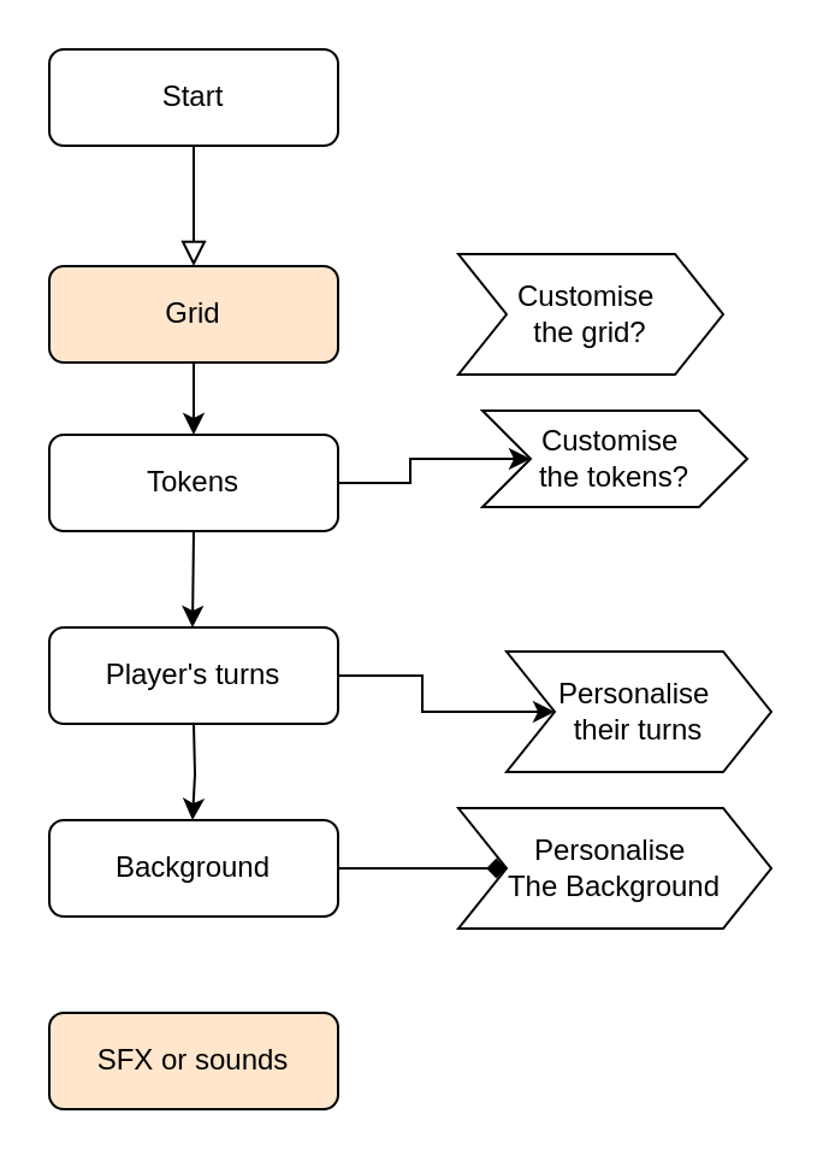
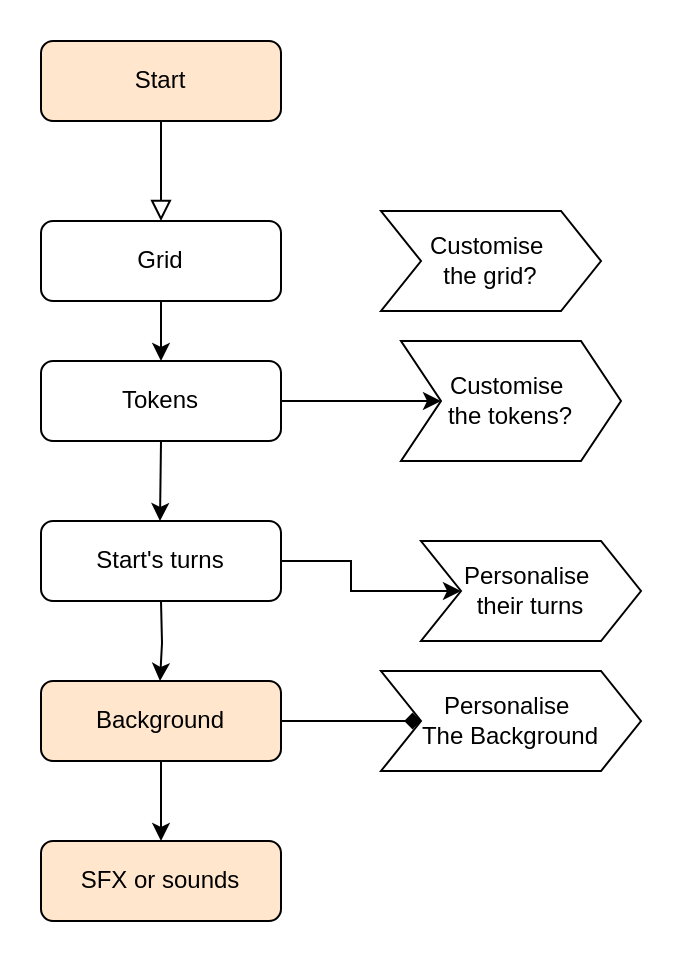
  <mxCell id="0" />
  <mxCell id="1" parent="0" />
  <mxCell id="2" value="" style="rounded=0;html=1;jettySize=auto;orthogonalLoop=1;fontSize=11;endArrow=block;endFill=0;endSize=8;strokeWidth=1;shadow=0;labelBackgroundColor=none;edgeStyle=orthogonalEdgeStyle;" parent="1" source="3" edge="1"><mxGeometry relative="1" as="geometry"><mxPoint x="80" y="110" as="targetPoint" /></mxGeometry></mxCell>
- <mxCell id="3" value="Start" style="rounded=1;whiteSpace=wrap;html=1;fontSize=12;glass=0;strokeWidth=1;shadow=0;" parent="1" vertex="1"><mxGeometry x="20" y="20" width="120" height="40" as="geometry" /></mxCell>
+ <mxCell id="3" value="Start" style="rounded=1;whiteSpace=wrap;html=1;fontSize=12;glass=0;strokeWidth=1;shadow=0;fillColor=#ffe6cc;" parent="1" vertex="1"><mxGeometry x="20" y="20" width="120" height="40" as="geometry" /></mxCell>
  <mxCell id="4" style="edgeStyle=orthogonalEdgeStyle;rounded=0;orthogonalLoop=1;jettySize=auto;html=1;" edge="1" parent="1" source="5"><mxGeometry relative="1" as="geometry"><mxPoint x="80" y="180" as="targetPoint" /></mxGeometry></mxCell>
- <mxCell id="5" value="Grid" style="rounded=1;whiteSpace=wrap;html=1;fontSize=12;glass=0;strokeWidth=1;shadow=0;fillColor=#ffe6cc;" vertex="1" parent="1"><mxGeometry x="20" y="110" width="120" height="40" as="geometry" /></mxCell>
+ <mxCell id="5" value="Grid" style="rounded=1;whiteSpace=wrap;html=1;fontSize=12;glass=0;strokeWidth=1;shadow=0;" vertex="1" parent="1"><mxGeometry x="20" y="110" width="120" height="40" as="geometry" /></mxCell>
  <mxCell id="6" value="" style="edgeStyle=orthogonalEdgeStyle;rounded=0;orthogonalLoop=1;jettySize=auto;html=1;" edge="1" parent="1" source="7" target="16"><mxGeometry relative="1" as="geometry" /></mxCell>
  <mxCell id="7" value="Tokens" style="rounded=1;whiteSpace=wrap;html=1;fontSize=12;glass=0;strokeWidth=1;shadow=0;" vertex="1" parent="1"><mxGeometry x="20" y="180" width="120" height="40" as="geometry" /></mxCell>
  <mxCell id="8" value="" style="edgeStyle=orthogonalEdgeStyle;rounded=0;orthogonalLoop=1;jettySize=auto;html=1;" edge="1" parent="1" source="9" target="18"><mxGeometry relative="1" as="geometry" /></mxCell>
- <mxCell id="9" value="Player's turns" style="rounded=1;whiteSpace=wrap;html=1;fontSize=12;glass=0;strokeWidth=1;shadow=0;" vertex="1" parent="1"><mxGeometry x="20" y="260" width="120" height="40" as="geometry" /></mxCell>
+ <mxCell id="9" value="Start's turns" style="rounded=1;whiteSpace=wrap;html=1;fontSize=12;glass=0;strokeWidth=1;shadow=0;" vertex="1" parent="1"><mxGeometry x="20" y="260" width="120" height="40" as="geometry" /></mxCell>
  <mxCell id="10" style="edgeStyle=orthogonalEdgeStyle;rounded=0;orthogonalLoop=1;jettySize=auto;html=1;exitX=0.5;exitY=1;exitDx=0;exitDy=0;" edge="1" parent="1" source="7"><mxGeometry relative="1" as="geometry"><mxPoint x="79.5" y="260" as="targetPoint" /><mxPoint x="79.5" y="230" as="sourcePoint" /></mxGeometry></mxCell>
+ <mxCell id="11" value="" style="edgeStyle=orthogonalEdgeStyle;rounded=0;orthogonalLoop=1;jettySize=auto;html=1;" edge="1" parent="1" source="13" target="15"><mxGeometry relative="1" as="geometry" /></mxCell>
  <mxCell id="12" value="" style="edgeStyle=orthogonalEdgeStyle;rounded=0;orthogonalLoop=1;jettySize=auto;html=1;endArrow=diamond;" edge="1" parent="1" source="13" target="19"><mxGeometry relative="1" as="geometry" /></mxCell>
- <mxCell id="13" value="Background" style="rounded=1;whiteSpace=wrap;html=1;fontSize=12;glass=0;strokeWidth=1;shadow=0;" vertex="1" parent="1"><mxGeometry x="20" y="340" width="120" height="40" as="geometry" /></mxCell>
+ <mxCell id="13" value="Background" style="rounded=1;whiteSpace=wrap;html=1;fontSize=12;glass=0;strokeWidth=1;shadow=0;fillColor=#ffe6cc;" vertex="1" parent="1"><mxGeometry x="20" y="340" width="120" height="40" as="geometry" /></mxCell>
  <mxCell id="14" style="edgeStyle=orthogonalEdgeStyle;rounded=0;orthogonalLoop=1;jettySize=auto;html=1;exitX=0.5;exitY=1;exitDx=0;exitDy=0;" edge="1" parent="1"><mxGeometry relative="1" as="geometry"><mxPoint x="79.5" y="340" as="targetPoint" /><mxPoint x="80" y="300" as="sourcePoint" /></mxGeometry></mxCell>
  <mxCell id="15" value="SFX or sounds" style="rounded=1;whiteSpace=wrap;html=1;fontSize=12;glass=0;strokeWidth=1;shadow=0;fillColor=#ffe6cc;" vertex="1" parent="1"><mxGeometry x="20" y="420" width="120" height="40" as="geometry" /></mxCell>
- <mxCell id="16" value="Customise&amp;nbsp;&lt;div&gt;the tokens?&lt;/div&gt;" style="shape=step;perimeter=stepPerimeter;whiteSpace=wrap;html=1;fixedSize=1;" vertex="1" parent="1"><mxGeometry x="200" y="170" width="110" height="40" as="geometry" /></mxCell>
+ <mxCell id="16" value="Customise&amp;nbsp;&lt;div&gt;the tokens?&lt;/div&gt;" style="shape=step;perimeter=stepPerimeter;whiteSpace=wrap;html=1;fixedSize=1;" vertex="1" parent="1"><mxGeometry x="200" y="170" width="110" height="60" as="geometry" /></mxCell>
  <mxCell id="17" value="Customise&amp;nbsp;&lt;div&gt;the grid?&lt;/div&gt;" style="shape=step;perimeter=stepPerimeter;whiteSpace=wrap;html=1;fixedSize=1;" vertex="1" parent="1"><mxGeometry x="190" y="105" width="110" height="50" as="geometry" /></mxCell>
  <mxCell id="18" value="Personalise&amp;nbsp;&lt;div&gt;their turns&lt;/div&gt;" style="shape=step;perimeter=stepPerimeter;whiteSpace=wrap;html=1;fixedSize=1;" vertex="1" parent="1"><mxGeometry x="210" y="270" width="110" height="50" as="geometry" /></mxCell>
  <mxCell id="19" value="Personalise&amp;nbsp;&lt;div&gt;The Background&lt;/div&gt;" style="shape=step;perimeter=stepPerimeter;whiteSpace=wrap;html=1;fixedSize=1;" vertex="1" parent="1"><mxGeometry x="190" y="335" width="130" height="50" as="geometry" /></mxCell>
